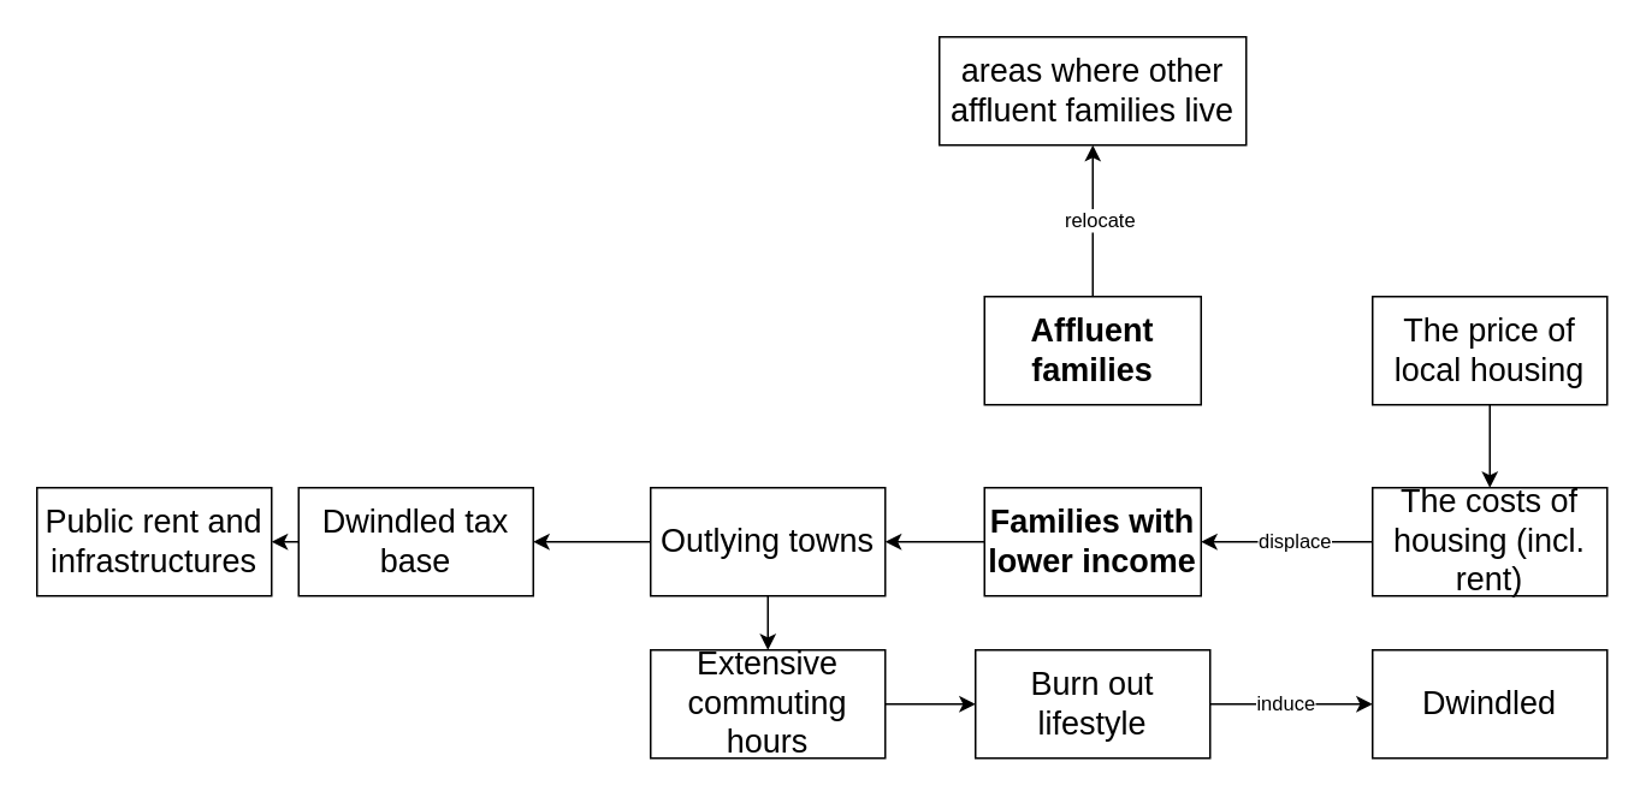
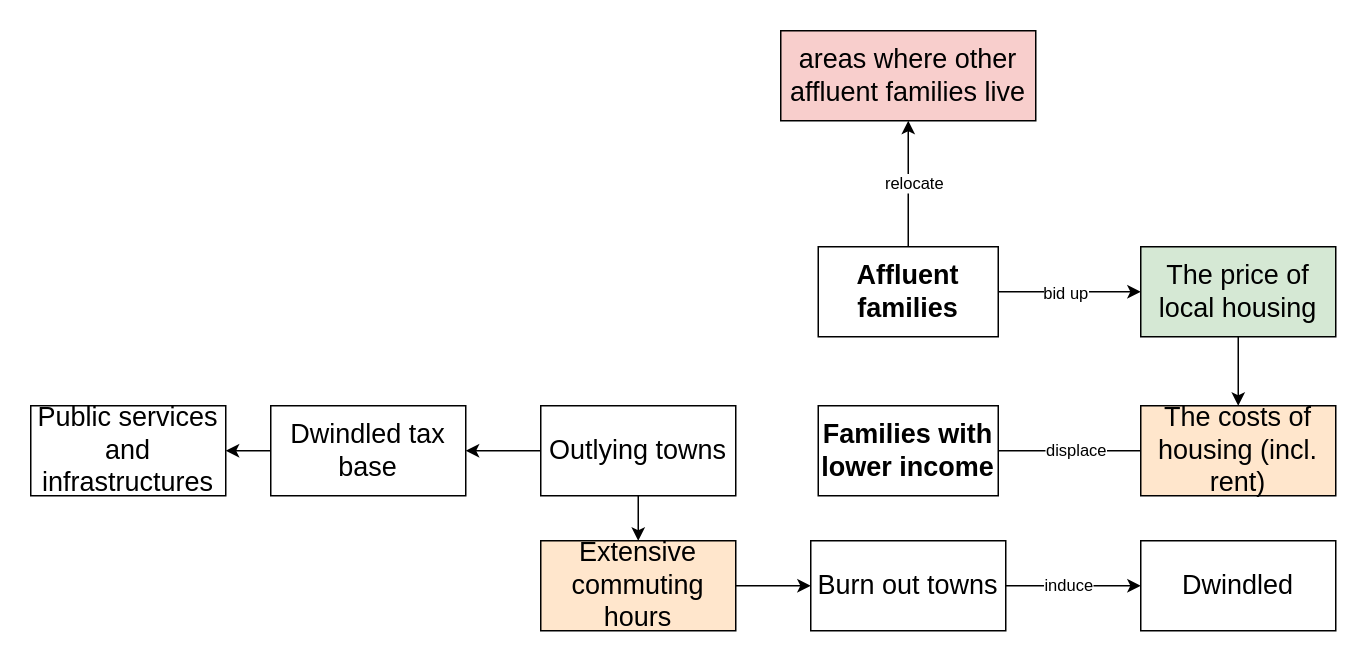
  <mxCell id="0" />
  <mxCell id="1" parent="0" />
  <mxCell id="2" style="edgeStyle=orthogonalEdgeStyle;rounded=0;orthogonalLoop=1;jettySize=auto;html=1;exitX=0.5;exitY=0;exitDx=0;exitDy=0;entryX=0.5;entryY=1;entryDx=0;entryDy=0;" edge="1" parent="1" source="6" target="7"><mxGeometry relative="1" as="geometry" /></mxCell>
  <mxCell id="3" value="relocate" style="edgeLabel;html=1;align=center;verticalAlign=middle;resizable=0;points=[];" vertex="1" connectable="0" parent="2"><mxGeometry x="0.046" y="-2" relative="1" as="geometry"><mxPoint x="1" y="1" as="offset" /></mxGeometry></mxCell>
+ <mxCell id="4" style="edgeStyle=orthogonalEdgeStyle;rounded=0;orthogonalLoop=1;jettySize=auto;html=1;exitX=1;exitY=0.5;exitDx=0;exitDy=0;entryX=0;entryY=0.5;entryDx=0;entryDy=0;" edge="1" parent="1" source="6" target="9"><mxGeometry relative="1" as="geometry" /></mxCell>
+ <mxCell id="5" value="bid up" style="edgeLabel;html=1;align=center;verticalAlign=middle;resizable=0;points=[];" vertex="1" connectable="0" parent="4"><mxGeometry x="-0.079" relative="1" as="geometry"><mxPoint as="offset" /></mxGeometry></mxCell>
  <mxCell id="6" value="&lt;font size=&quot;1&quot; style=&quot;&quot;&gt;&lt;b style=&quot;font-size: 18px;&quot;&gt;Affluent families&lt;/b&gt;&lt;/font&gt;" style="rounded=0;whiteSpace=wrap;html=1;movable=1;resizable=1;rotatable=1;deletable=1;editable=1;locked=0;connectable=1;" vertex="1" parent="1"><mxGeometry x="545" y="164" width="120" height="60" as="geometry" /></mxCell>
- <mxCell id="7" value="&lt;font style=&quot;font-size: 18px;&quot;&gt;areas where other affluent families live&lt;/font&gt;" style="rounded=0;whiteSpace=wrap;html=1;" vertex="1" parent="1"><mxGeometry x="520" y="20" width="170" height="60" as="geometry" /></mxCell>
+ <mxCell id="7" value="&lt;font style=&quot;font-size: 18px;&quot;&gt;areas where other affluent families live&lt;/font&gt;" style="rounded=0;whiteSpace=wrap;html=1;fillColor=#f8cecc;" vertex="1" parent="1"><mxGeometry x="520" y="20" width="170" height="60" as="geometry" /></mxCell>
  <mxCell id="8" style="edgeStyle=orthogonalEdgeStyle;rounded=0;orthogonalLoop=1;jettySize=auto;html=1;exitX=0.5;exitY=1;exitDx=0;exitDy=0;entryX=0.5;entryY=0;entryDx=0;entryDy=0;" edge="1" parent="1" source="9" target="14"><mxGeometry relative="1" as="geometry" /></mxCell>
- <mxCell id="9" value="&lt;span style=&quot;font-size: 18px;&quot;&gt;The price of&lt;br&gt;local housing&lt;/span&gt;" style="rounded=0;whiteSpace=wrap;html=1;" vertex="1" parent="1"><mxGeometry x="760" y="164" width="130" height="60" as="geometry" /></mxCell>
- <mxCell id="10" style="edgeStyle=orthogonalEdgeStyle;rounded=0;orthogonalLoop=1;jettySize=auto;html=1;exitX=0;exitY=0.5;exitDx=0;exitDy=0;" edge="1" parent="1" source="11" target="17"><mxGeometry relative="1" as="geometry" /></mxCell>
+ <mxCell id="9" value="&lt;span style=&quot;font-size: 18px;&quot;&gt;The price of&lt;br&gt;local housing&lt;/span&gt;" style="rounded=0;whiteSpace=wrap;html=1;fillColor=#d5e8d4;" vertex="1" parent="1"><mxGeometry x="760" y="164" width="130" height="60" as="geometry" /></mxCell>
  <mxCell id="11" value="&lt;font size=&quot;1&quot; style=&quot;&quot;&gt;&lt;b style=&quot;font-size: 18px;&quot;&gt;Families with lower income&lt;/b&gt;&lt;/font&gt;" style="rounded=0;whiteSpace=wrap;html=1;movable=1;resizable=1;rotatable=1;deletable=1;editable=1;locked=0;connectable=1;" vertex="1" parent="1"><mxGeometry x="545" y="270" width="120" height="60" as="geometry" /></mxCell>
- <mxCell id="12" style="edgeStyle=orthogonalEdgeStyle;rounded=0;orthogonalLoop=1;jettySize=auto;html=1;exitX=0;exitY=0.5;exitDx=0;exitDy=0;entryX=1;entryY=0.5;entryDx=0;entryDy=0;" edge="1" parent="1" source="14" target="11"><mxGeometry relative="1" as="geometry" /></mxCell>
+ <mxCell id="12" style="edgeStyle=orthogonalEdgeStyle;rounded=0;orthogonalLoop=1;jettySize=auto;html=1;exitX=0;exitY=0.5;exitDx=0;exitDy=0;entryX=1;entryY=0.5;entryDx=0;entryDy=0;endArrow=none;" edge="1" parent="1" source="14" target="11"><mxGeometry relative="1" as="geometry" /></mxCell>
  <mxCell id="13" value="displace" style="edgeLabel;html=1;align=center;verticalAlign=middle;resizable=0;points=[];" vertex="1" connectable="0" parent="12"><mxGeometry x="-0.079" y="-1" relative="1" as="geometry"><mxPoint as="offset" /></mxGeometry></mxCell>
- <mxCell id="14" value="&lt;span style=&quot;font-size: 18px;&quot;&gt;The costs of housing (incl. rent)&lt;/span&gt;" style="rounded=0;whiteSpace=wrap;html=1;" vertex="1" parent="1"><mxGeometry x="760" y="270" width="130" height="60" as="geometry" /></mxCell>
+ <mxCell id="14" value="&lt;span style=&quot;font-size: 18px;&quot;&gt;The costs of housing (incl. rent)&lt;/span&gt;" style="rounded=0;whiteSpace=wrap;html=1;fillColor=#ffe6cc;" vertex="1" parent="1"><mxGeometry x="760" y="270" width="130" height="60" as="geometry" /></mxCell>
  <mxCell id="15" style="edgeStyle=orthogonalEdgeStyle;rounded=0;orthogonalLoop=1;jettySize=auto;html=1;exitX=0.5;exitY=1;exitDx=0;exitDy=0;entryX=0.5;entryY=0;entryDx=0;entryDy=0;" edge="1" parent="1" source="17" target="19"><mxGeometry relative="1" as="geometry" /></mxCell>
  <mxCell id="16" style="edgeStyle=orthogonalEdgeStyle;rounded=0;orthogonalLoop=1;jettySize=auto;html=1;exitX=0;exitY=0.5;exitDx=0;exitDy=0;" edge="1" parent="1" source="17" target="25"><mxGeometry relative="1" as="geometry" /></mxCell>
  <mxCell id="17" value="&lt;span style=&quot;font-size: 18px;&quot;&gt;Outlying towns&lt;/span&gt;" style="rounded=0;whiteSpace=wrap;html=1;" vertex="1" parent="1"><mxGeometry x="360" y="270" width="130" height="60" as="geometry" /></mxCell>
  <mxCell id="18" style="edgeStyle=orthogonalEdgeStyle;rounded=0;orthogonalLoop=1;jettySize=auto;html=1;exitX=1;exitY=0.5;exitDx=0;exitDy=0;entryX=0;entryY=0.5;entryDx=0;entryDy=0;" edge="1" parent="1" source="19" target="22"><mxGeometry relative="1" as="geometry" /></mxCell>
- <mxCell id="19" value="&lt;span style=&quot;font-size: 18px;&quot;&gt;Extensive commuting hours&lt;/span&gt;" style="rounded=0;whiteSpace=wrap;html=1;" vertex="1" parent="1"><mxGeometry x="360" y="360" width="130" height="60" as="geometry" /></mxCell>
+ <mxCell id="19" value="&lt;span style=&quot;font-size: 18px;&quot;&gt;Extensive commuting hours&lt;/span&gt;" style="rounded=0;whiteSpace=wrap;html=1;fillColor=#ffe6cc;" vertex="1" parent="1"><mxGeometry x="360" y="360" width="130" height="60" as="geometry" /></mxCell>
  <mxCell id="20" style="edgeStyle=orthogonalEdgeStyle;rounded=0;orthogonalLoop=1;jettySize=auto;html=1;exitX=1;exitY=0.5;exitDx=0;exitDy=0;" edge="1" parent="1" source="22" target="23"><mxGeometry relative="1" as="geometry" /></mxCell>
  <mxCell id="21" value="induce" style="edgeLabel;html=1;align=center;verticalAlign=middle;resizable=0;points=[];" vertex="1" connectable="0" parent="20"><mxGeometry x="-0.083" y="1" relative="1" as="geometry"><mxPoint as="offset" /></mxGeometry></mxCell>
- <mxCell id="22" value="&lt;span style=&quot;font-size: 18px;&quot;&gt;Burn out lifestyle&lt;/span&gt;" style="rounded=0;whiteSpace=wrap;html=1;" vertex="1" parent="1"><mxGeometry x="540" y="360" width="130" height="60" as="geometry" /></mxCell>
+ <mxCell id="22" value="&lt;span style=&quot;font-size: 18px;&quot;&gt;Burn out towns&lt;/span&gt;" style="rounded=0;whiteSpace=wrap;html=1;" vertex="1" parent="1"><mxGeometry x="540" y="360" width="130" height="60" as="geometry" /></mxCell>
  <mxCell id="23" value="&lt;span style=&quot;font-size: 18px;&quot;&gt;Dwindled&lt;/span&gt;" style="rounded=0;whiteSpace=wrap;html=1;" vertex="1" parent="1"><mxGeometry x="760" y="360" width="130" height="60" as="geometry" /></mxCell>
  <mxCell id="24" style="edgeStyle=orthogonalEdgeStyle;rounded=0;orthogonalLoop=1;jettySize=auto;html=1;exitX=0;exitY=0.5;exitDx=0;exitDy=0;entryX=1;entryY=0.5;entryDx=0;entryDy=0;" edge="1" parent="1" source="25" target="26"><mxGeometry relative="1" as="geometry" /></mxCell>
- <mxCell id="25" value="&lt;span style=&quot;font-size: 18px;&quot;&gt;Dwindled tax base&lt;/span&gt;" style="rounded=0;whiteSpace=wrap;html=1;" vertex="1" parent="1"><mxGeometry x="165" y="270" width="130" height="60" as="geometry" /></mxCell>
- <mxCell id="26" value="&lt;span style=&quot;font-size: 18px;&quot;&gt;Public rent and infrastructures&lt;/span&gt;" style="rounded=0;whiteSpace=wrap;html=1;" vertex="1" parent="1"><mxGeometry y="270" width="130" height="60" as="geometry" x="20" /></mxCell>
+ <mxCell id="25" value="&lt;span style=&quot;font-size: 18px;&quot;&gt;Dwindled tax base&lt;/span&gt;" style="rounded=0;whiteSpace=wrap;html=1;" vertex="1" parent="1"><mxGeometry x="180" y="270" width="130" height="60" as="geometry" /></mxCell>
+ <mxCell id="26" value="&lt;span style=&quot;font-size: 18px;&quot;&gt;Public services and infrastructures&lt;/span&gt;" style="rounded=0;whiteSpace=wrap;html=1;" vertex="1" parent="1"><mxGeometry y="270" width="130" height="60" as="geometry" x="20" /></mxCell>
